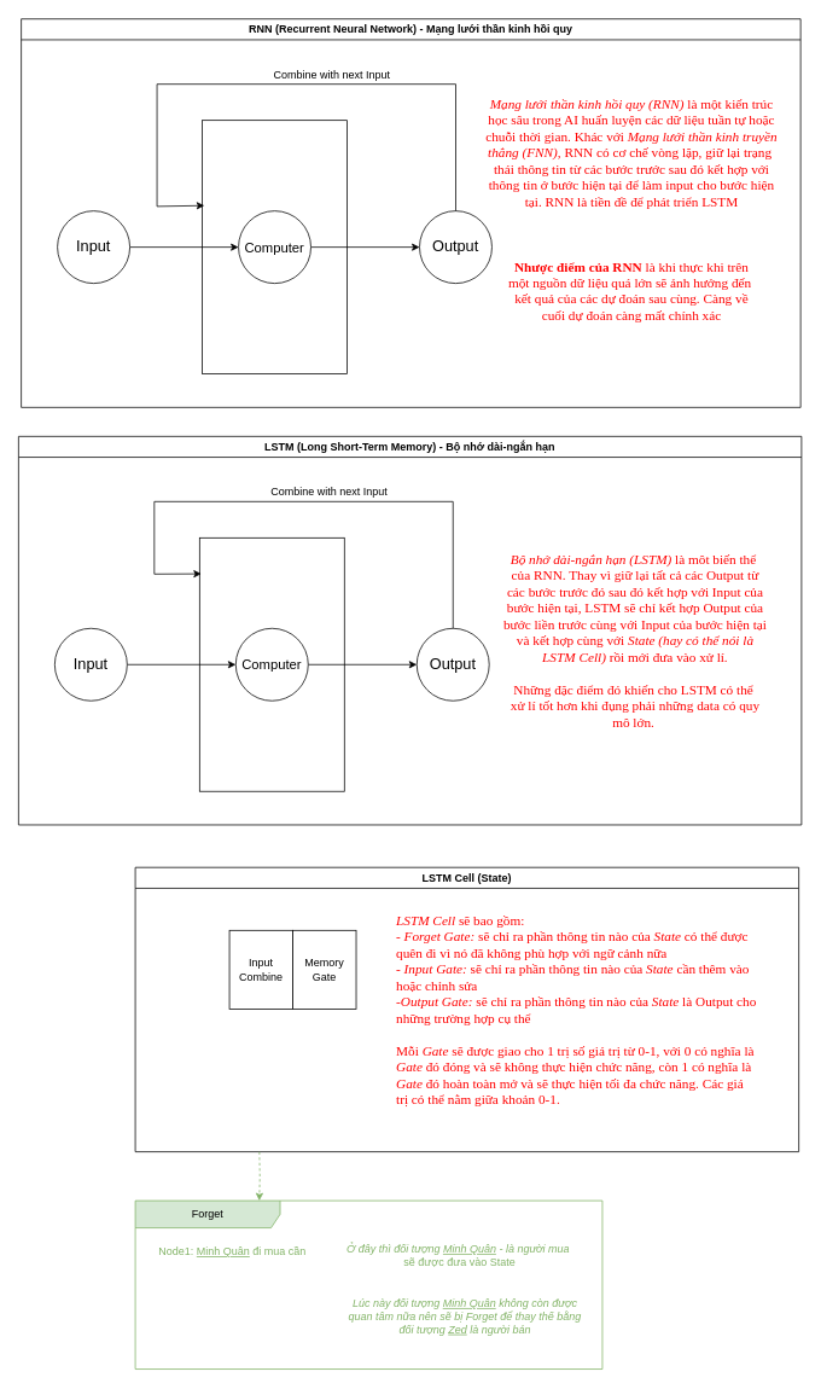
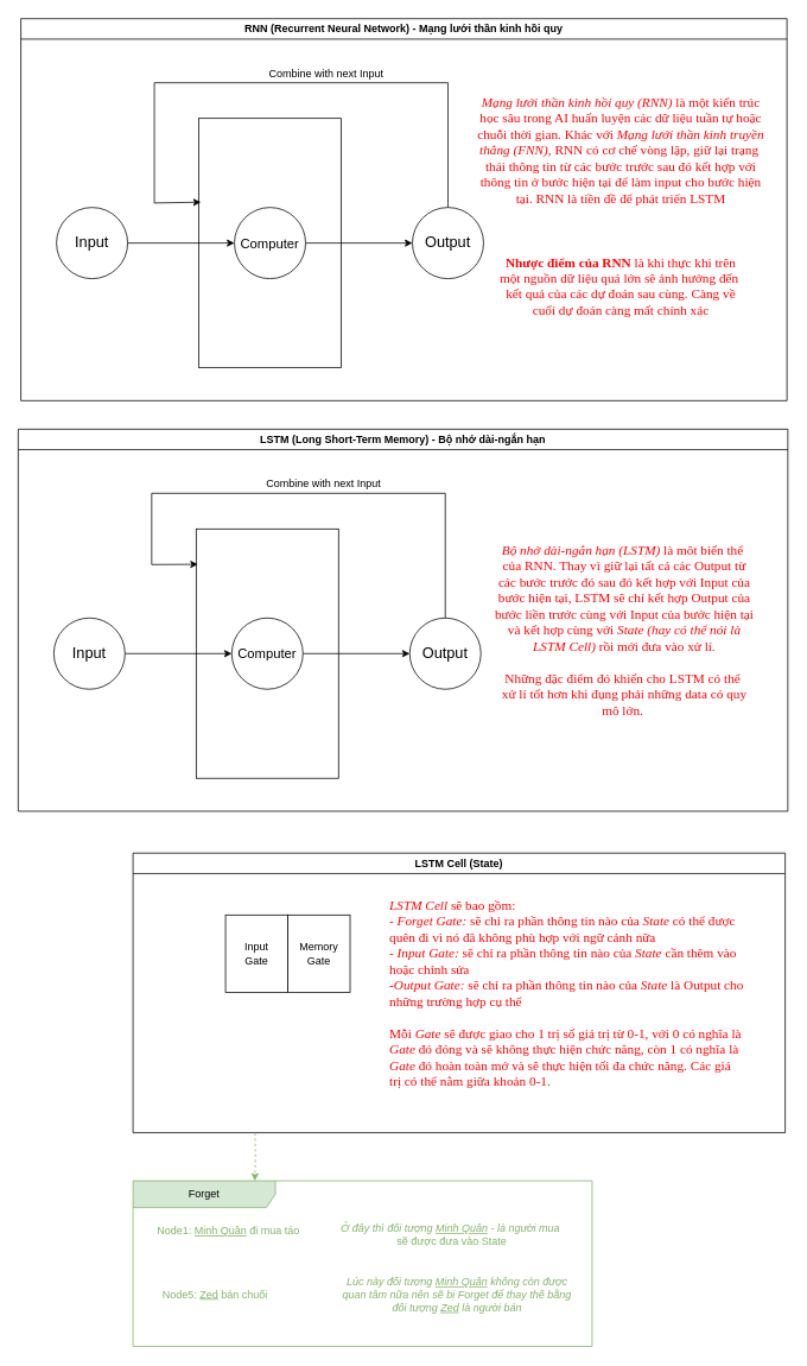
  <mxCell id="0" />
  <mxCell id="1" parent="0" />
  <mxCell id="2" value="RNN (Recurrent Neural Network) - Mạng lưới thần kinh hồi quy" style="swimlane;whiteSpace=wrap;html=1;" vertex="1" parent="1"><mxGeometry x="23" y="20" width="861" height="429" as="geometry" /></mxCell>
  <mxCell id="3" value="" style="group" vertex="1" connectable="0" parent="2"><mxGeometry x="40" y="49" width="480" height="343" as="geometry" /></mxCell>
  <mxCell id="4" value="" style="rounded=0;whiteSpace=wrap;html=1;" vertex="1" parent="3"><mxGeometry x="160" y="63" width="160" height="280" as="geometry" /></mxCell>
  <mxCell id="5" value="" style="edgeStyle=orthogonalEdgeStyle;rounded=0;orthogonalLoop=1;jettySize=auto;html=1;" edge="1" parent="3" source="6" target="9"><mxGeometry relative="1" as="geometry" /></mxCell>
  <mxCell id="6" value="&lt;font style=&quot;font-size: 17px;&quot;&gt;Input&lt;/font&gt;" style="ellipse;whiteSpace=wrap;html=1;aspect=fixed;" vertex="1" parent="3"><mxGeometry y="163" width="80" height="80" as="geometry" /></mxCell>
  <mxCell id="7" value="&lt;font style=&quot;font-size: 17px;&quot;&gt;Output&lt;/font&gt;" style="ellipse;whiteSpace=wrap;html=1;aspect=fixed;" vertex="1" parent="3"><mxGeometry x="400" y="163" width="80" height="80" as="geometry" /></mxCell>
  <mxCell id="8" style="edgeStyle=orthogonalEdgeStyle;rounded=0;orthogonalLoop=1;jettySize=auto;html=1;" edge="1" parent="3" source="9" target="7"><mxGeometry relative="1" as="geometry" /></mxCell>
  <mxCell id="9" value="&lt;font style=&quot;font-size: 15px;&quot;&gt;Computer&lt;/font&gt;" style="ellipse;whiteSpace=wrap;html=1;aspect=fixed;" vertex="1" parent="3"><mxGeometry x="200" y="163" width="80" height="80" as="geometry" /></mxCell>
  <mxCell id="10" value="" style="endArrow=classic;html=1;rounded=0;entryX=0.014;entryY=0.336;entryDx=0;entryDy=0;entryPerimeter=0;" edge="1" parent="3" source="7" target="4"><mxGeometry width="50" height="50" relative="1" as="geometry"><mxPoint x="440" y="143" as="sourcePoint" /><mxPoint x="490" y="93" as="targetPoint" /><Array as="points"><mxPoint x="440" y="23" /><mxPoint x="110" y="23" /><mxPoint x="110" y="158" /></Array></mxGeometry></mxCell>
  <mxCell id="11" value="Combine with next Input" style="text;html=1;align=center;verticalAlign=middle;resizable=0;points=[];autosize=1;strokeColor=none;fillColor=none;" vertex="1" parent="3"><mxGeometry x="229" width="147" height="26" as="geometry" /></mxCell>
  <mxCell id="12" value="&lt;font style=&quot;font-size: 15px;&quot;&gt;Mạng lưới thần kinh hồi quy (RNN) &lt;span style=&quot;font-style: normal;&quot;&gt;là một kiến trúc&lt;/span&gt;&lt;/font&gt;&lt;div&gt;&lt;span style=&quot;font-style: normal;&quot;&gt;&lt;font style=&quot;font-size: 15px;&quot;&gt;học sâu trong AI huấn luyện các dữ liệu tuần tự hoặc&lt;/font&gt;&lt;/span&gt;&lt;/div&gt;&lt;div&gt;&lt;font style=&quot;font-size: 15px;&quot;&gt;&lt;span style=&quot;font-style: normal;&quot;&gt;chuỗi thời gian. Khác với &lt;/span&gt;Mạng lưới thần kinh truyền&lt;/font&gt;&lt;/div&gt;&lt;div&gt;&lt;font style=&quot;font-size: 15px;&quot;&gt;thẳng (FNN), &lt;span style=&quot;font-style: normal;&quot;&gt;RNN có cơ chế vòng lặp, giữ lại trạng&amp;nbsp;&lt;/span&gt;&lt;/font&gt;&lt;/div&gt;&lt;div&gt;&lt;span style=&quot;font-style: normal;&quot;&gt;&lt;font style=&quot;font-size: 15px;&quot;&gt;thái thông tin từ các bước trước sau đó kết hợp với&lt;/font&gt;&lt;/span&gt;&lt;/div&gt;&lt;div&gt;&lt;span style=&quot;font-style: normal;&quot;&gt;&lt;font style=&quot;font-size: 15px;&quot;&gt;thông tin ở bước hiện tại để làm input cho bước hiện&lt;/font&gt;&lt;/span&gt;&lt;/div&gt;&lt;div&gt;&lt;span style=&quot;font-style: normal;&quot;&gt;&lt;font style=&quot;font-size: 15px;&quot;&gt;tại. RNN là tiền đề để phát triển LSTM&lt;/font&gt;&lt;/span&gt;&lt;/div&gt;&lt;div style=&quot;&quot;&gt;&lt;span style=&quot;font-style: normal;&quot;&gt;&lt;font style=&quot;font-size: 15px;&quot;&gt;&lt;br&gt;&lt;/font&gt;&lt;/span&gt;&lt;/div&gt;&lt;div style=&quot;&quot;&gt;&lt;span style=&quot;font-style: normal;&quot;&gt;&lt;font style=&quot;font-size: 15px;&quot;&gt;&lt;br&gt;&lt;/font&gt;&lt;/span&gt;&lt;/div&gt;&lt;div&gt;&lt;span style=&quot;font-style: normal;&quot;&gt;&lt;font style=&quot;font-size: 15px;&quot;&gt;&lt;br&gt;&lt;/font&gt;&lt;/span&gt;&lt;/div&gt;&lt;div&gt;&lt;span style=&quot;font-style: normal;&quot;&gt;&lt;font style=&quot;font-size: 15px;&quot;&gt;&lt;b&gt;Nhược điểm của RNN&lt;/b&gt;&amp;nbsp;là khi thực khi trên&lt;/font&gt;&lt;/span&gt;&lt;/div&gt;&lt;div&gt;&lt;span style=&quot;font-style: normal;&quot;&gt;&lt;font style=&quot;font-size: 15px;&quot;&gt;một nguồn dữ liệu quá lớn sẽ ảnh hưởng đến&amp;nbsp;&lt;/font&gt;&lt;/span&gt;&lt;/div&gt;&lt;div&gt;&lt;span style=&quot;font-style: normal;&quot;&gt;&lt;font style=&quot;font-size: 15px;&quot;&gt;kết quả của các dự đoán sau cùng. Càng về&lt;/font&gt;&lt;/span&gt;&lt;/div&gt;&lt;div&gt;&lt;span style=&quot;font-style: normal;&quot;&gt;&lt;font style=&quot;font-size: 15px;&quot;&gt;cuối dự đoán càng mất chính xác&lt;/font&gt;&lt;/span&gt;&lt;/div&gt;" style="text;html=1;align=center;verticalAlign=middle;resizable=0;points=[];autosize=1;strokeColor=none;fillColor=none;fontFamily=Times New Roman;fontStyle=2;fontColor=light-dark(#ff0000, #ededed);" vertex="1" parent="2"><mxGeometry x="504" y="78" width="340" height="264" as="geometry" /></mxCell>
  <mxCell id="13" value="LSTM Cell (State)" style="swimlane;whiteSpace=wrap;html=1;" vertex="1" parent="1"><mxGeometry x="149" y="957" width="733" height="314" as="geometry" /></mxCell>
  <mxCell id="14" value="" style="group" vertex="1" connectable="0" parent="13"><mxGeometry x="34" y="69.5" width="210" height="87" as="geometry" /></mxCell>
- <mxCell id="15" value="Input&lt;div&gt;Combine&lt;/div&gt;" style="rounded=0;whiteSpace=wrap;html=1;" vertex="1" parent="14"><mxGeometry x="70" width="70" height="87" as="geometry" /></mxCell>
+ <mxCell id="15" value="Input&lt;div&gt;Gate&lt;/div&gt;" style="rounded=0;whiteSpace=wrap;html=1;" vertex="1" parent="14"><mxGeometry x="70" width="70" height="87" as="geometry" /></mxCell>
  <mxCell id="16" value="Memory&lt;div&gt;Gate&lt;/div&gt;" style="rounded=0;whiteSpace=wrap;html=1;" vertex="1" parent="14"><mxGeometry x="140" width="70" height="87" as="geometry" /></mxCell>
  <mxCell id="17" value="&lt;div style=&quot;text-align: left;&quot;&gt;&lt;span style=&quot;font-size: 15px; background-color: transparent; color: light-dark(rgb(255, 0, 0), rgb(237, 237, 237));&quot;&gt;LSTM Cell &lt;/span&gt;&lt;span style=&quot;font-size: 15px; background-color: transparent; color: light-dark(rgb(255, 0, 0), rgb(237, 237, 237)); font-style: normal;&quot;&gt;sẽ bao gồm:&lt;/span&gt;&lt;/div&gt;&lt;div style=&quot;text-align: left;&quot;&gt;&lt;span style=&quot;background-color: transparent; color: light-dark(rgb(255, 0, 0), rgb(237, 237, 237));&quot;&gt;&lt;font style=&quot;font-size: 15px;&quot;&gt;- Forget Gate: &lt;span style=&quot;font-style: normal;&quot;&gt;sẽ chỉ ra phần thông tin nào của &lt;/span&gt;State&lt;span style=&quot;font-style: normal;&quot;&gt;&amp;nbsp;có thể được&lt;/span&gt;&lt;/font&gt;&lt;/span&gt;&lt;/div&gt;&lt;div style=&quot;text-align: left;&quot;&gt;&lt;span style=&quot;background-color: transparent; color: light-dark(rgb(255, 0, 0), rgb(237, 237, 237));&quot;&gt;&lt;font style=&quot;font-size: 15px;&quot;&gt;&lt;span style=&quot;font-style: normal;&quot;&gt;quên đi vì nó đã không phù hợp với ngữ cảnh nữa&lt;/span&gt;&lt;/font&gt;&lt;/span&gt;&lt;/div&gt;&lt;div style=&quot;text-align: left;&quot;&gt;&lt;span style=&quot;background-color: transparent; color: light-dark(rgb(255, 0, 0), rgb(237, 237, 237));&quot;&gt;&lt;font style=&quot;font-size: 15px;&quot;&gt;- Input Gate: &lt;span style=&quot;font-style: normal;&quot;&gt;sẽ chỉ ra phần thông tin nào của &lt;/span&gt;State&lt;span style=&quot;font-style: normal;&quot;&gt; cần thêm vào&lt;/span&gt;&lt;/font&gt;&lt;/span&gt;&lt;/div&gt;&lt;div style=&quot;text-align: left;&quot;&gt;&lt;span style=&quot;background-color: transparent; color: light-dark(rgb(255, 0, 0), rgb(237, 237, 237));&quot;&gt;&lt;font style=&quot;font-size: 15px;&quot;&gt;&lt;span style=&quot;font-style: normal;&quot;&gt;hoặc chỉnh&amp;nbsp;&lt;/span&gt;&lt;/font&gt;&lt;/span&gt;&lt;span style=&quot;font-style: normal; font-size: 15px; background-color: transparent; color: light-dark(rgb(255, 0, 0), rgb(237, 237, 237));&quot;&gt;sửa&amp;nbsp;&lt;/span&gt;&lt;/div&gt;&lt;div style=&quot;text-align: left;&quot;&gt;&lt;span style=&quot;background-color: transparent; color: light-dark(rgb(255, 0, 0), rgb(237, 237, 237));&quot;&gt;&lt;font style=&quot;font-size: 15px;&quot;&gt;-Output Gate: &lt;span style=&quot;font-style: normal;&quot;&gt;sẽ chỉ ra phần thông tin nào của &lt;/span&gt;State&lt;span style=&quot;font-style: normal;&quot;&gt;&amp;nbsp;là Output cho&lt;/span&gt;&lt;/font&gt;&lt;/span&gt;&lt;/div&gt;&lt;div style=&quot;text-align: left;&quot;&gt;&lt;span style=&quot;background-color: transparent; color: light-dark(rgb(255, 0, 0), rgb(237, 237, 237));&quot;&gt;&lt;font style=&quot;font-size: 15px;&quot;&gt;&lt;span style=&quot;font-style: normal;&quot;&gt;những trường hợp cụ thể&lt;/span&gt;&lt;/font&gt;&lt;/span&gt;&lt;/div&gt;&lt;div style=&quot;text-align: left;&quot;&gt;&lt;span style=&quot;background-color: transparent; color: light-dark(rgb(255, 0, 0), rgb(237, 237, 237));&quot;&gt;&lt;font style=&quot;font-size: 15px;&quot;&gt;&lt;span style=&quot;font-style: normal;&quot;&gt;&lt;br&gt;&lt;/span&gt;&lt;/font&gt;&lt;/span&gt;&lt;/div&gt;&lt;div style=&quot;text-align: left;&quot;&gt;&lt;span style=&quot;background-color: transparent; color: light-dark(rgb(255, 0, 0), rgb(237, 237, 237));&quot;&gt;&lt;font style=&quot;font-size: 15px;&quot;&gt;&lt;span style=&quot;font-style: normal;&quot;&gt;Mỗi &lt;/span&gt;Gate&lt;span style=&quot;font-style: normal;&quot;&gt; sẽ được giao cho 1 trị số giá trị từ 0-1, với 0 có nghĩa là&lt;/span&gt;&lt;/font&gt;&lt;/span&gt;&lt;/div&gt;&lt;div style=&quot;text-align: left;&quot;&gt;&lt;span style=&quot;background-color: transparent; color: light-dark(rgb(255, 0, 0), rgb(237, 237, 237));&quot;&gt;&lt;font style=&quot;font-size: 15px;&quot;&gt;Gate &lt;span style=&quot;font-style: normal;&quot;&gt;đó đóng và sẽ không thực hiện chức năng, còn 1 có nghĩa là&amp;nbsp;&lt;/span&gt;&lt;/font&gt;&lt;/span&gt;&lt;/div&gt;&lt;div style=&quot;text-align: left;&quot;&gt;&lt;span style=&quot;background-color: transparent; color: light-dark(rgb(255, 0, 0), rgb(237, 237, 237));&quot;&gt;&lt;font style=&quot;font-size: 15px;&quot;&gt;Gate &lt;span style=&quot;font-style: normal;&quot;&gt;đó hoàn toàn mở và sẽ thực hiện tối đa chức năng. Các giá&amp;nbsp;&lt;/span&gt;&lt;/font&gt;&lt;/span&gt;&lt;/div&gt;&lt;div style=&quot;text-align: left;&quot;&gt;&lt;span style=&quot;background-color: transparent; color: light-dark(rgb(255, 0, 0), rgb(237, 237, 237));&quot;&gt;&lt;font style=&quot;font-size: 15px;&quot;&gt;&lt;span style=&quot;font-style: normal;&quot;&gt;trị có thể nằm giữa khoản 0-1.&lt;/span&gt;&lt;/font&gt;&lt;/span&gt;&lt;/div&gt;" style="text;html=1;align=center;verticalAlign=middle;resizable=0;points=[];autosize=1;strokeColor=none;fillColor=none;fontFamily=Times New Roman;fontStyle=2;fontColor=light-dark(#ff0000, #ededed);" vertex="1" parent="13"><mxGeometry x="280" y="43" width="414" height="228" as="geometry" /></mxCell>
  <mxCell id="18" value="LSTM (Long Short-Term Memory) - Bộ nhớ dài-ngắn hạn" style="swimlane;whiteSpace=wrap;html=1;" vertex="1" parent="1"><mxGeometry x="20" y="481" width="865" height="429" as="geometry" /></mxCell>
  <mxCell id="19" value="" style="group" vertex="1" connectable="0" parent="18"><mxGeometry x="40" y="49" width="480" height="343" as="geometry" /></mxCell>
  <mxCell id="20" value="" style="rounded=0;whiteSpace=wrap;html=1;" vertex="1" parent="19"><mxGeometry x="160" y="63" width="160" height="280" as="geometry" /></mxCell>
  <mxCell id="21" value="" style="edgeStyle=orthogonalEdgeStyle;rounded=0;orthogonalLoop=1;jettySize=auto;html=1;" edge="1" parent="19" source="22" target="25"><mxGeometry relative="1" as="geometry" /></mxCell>
  <mxCell id="22" value="&lt;font style=&quot;font-size: 17px;&quot;&gt;Input&lt;/font&gt;" style="ellipse;whiteSpace=wrap;html=1;aspect=fixed;" vertex="1" parent="19"><mxGeometry y="163" width="80" height="80" as="geometry" /></mxCell>
  <mxCell id="23" value="&lt;font style=&quot;font-size: 17px;&quot;&gt;Output&lt;/font&gt;" style="ellipse;whiteSpace=wrap;html=1;aspect=fixed;" vertex="1" parent="19"><mxGeometry x="400" y="163" width="80" height="80" as="geometry" /></mxCell>
  <mxCell id="24" style="edgeStyle=orthogonalEdgeStyle;rounded=0;orthogonalLoop=1;jettySize=auto;html=1;" edge="1" parent="19" source="25" target="23"><mxGeometry relative="1" as="geometry" /></mxCell>
  <mxCell id="25" value="&lt;font style=&quot;font-size: 15px;&quot;&gt;Computer&lt;/font&gt;" style="ellipse;whiteSpace=wrap;html=1;aspect=fixed;" vertex="1" parent="19"><mxGeometry x="200" y="163" width="80" height="80" as="geometry" /></mxCell>
  <mxCell id="26" value="" style="endArrow=classic;html=1;rounded=0;entryX=0.012;entryY=0.142;entryDx=0;entryDy=0;entryPerimeter=0;" edge="1" parent="19" source="23" target="20"><mxGeometry width="50" height="50" relative="1" as="geometry"><mxPoint x="440" y="143" as="sourcePoint" /><mxPoint x="490" y="93" as="targetPoint" /><Array as="points"><mxPoint x="440" y="23" /><mxPoint x="110" y="23" /><mxPoint x="110" y="103" /></Array></mxGeometry></mxCell>
  <mxCell id="27" value="Combine with next Input" style="text;html=1;align=center;verticalAlign=middle;resizable=0;points=[];autosize=1;strokeColor=none;fillColor=none;" vertex="1" parent="19"><mxGeometry x="229" width="147" height="26" as="geometry" /></mxCell>
  <mxCell id="28" value="&lt;span style=&quot;font-size: 15px;&quot;&gt;Bộ nhớ dài-ngắn hạn (LSTM) &lt;span style=&quot;font-style: normal;&quot;&gt;là môt biến thể&amp;nbsp;&lt;/span&gt;&lt;/span&gt;&lt;div&gt;&lt;span style=&quot;font-size: 15px;&quot;&gt;&lt;span style=&quot;font-style: normal;&quot;&gt;của RNN. Thay vì giữ lại tất cả các Output từ&lt;/span&gt;&lt;/span&gt;&lt;/div&gt;&lt;div&gt;&lt;span style=&quot;font-size: 15px; font-style: normal;&quot;&gt;các bước trước đó sau đó kết hợp với Input của&lt;/span&gt;&lt;/div&gt;&lt;div&gt;&lt;span style=&quot;font-size: 15px; font-style: normal;&quot;&gt;bước hiện tại, LSTM sẽ chỉ kết hợp Output của&lt;/span&gt;&lt;/div&gt;&lt;div&gt;&lt;span style=&quot;font-size: 15px; font-style: normal;&quot;&gt;bước liền trước cùng với Input của bước hiện tại&lt;/span&gt;&lt;/div&gt;&lt;div&gt;&lt;span style=&quot;font-size: 15px; font-style: normal;&quot;&gt;và kết hợp cùng với &lt;/span&gt;&lt;span style=&quot;font-size: 15px;&quot;&gt;State (hay có thể nói là&lt;/span&gt;&lt;/div&gt;&lt;div&gt;&lt;span style=&quot;font-size: 15px;&quot;&gt;LSTM Cell) &lt;span style=&quot;font-style: normal;&quot;&gt;rồi mới đưa vào xử lí&lt;/span&gt;.&lt;br&gt;&lt;/span&gt;&lt;span style=&quot;font-size: 15px; font-style: normal;&quot;&gt;&lt;br&gt;Những đặc điểm đó khiến cho LSTM có thể&amp;nbsp;&lt;/span&gt;&lt;/div&gt;&lt;div&gt;&lt;span style=&quot;font-size: 15px; font-style: normal;&quot;&gt;xử lí tốt hơn khi đụng phải những data có quy&lt;/span&gt;&lt;/div&gt;&lt;div&gt;&lt;span style=&quot;font-size: 15px; font-style: normal;&quot;&gt;mô lớn.&amp;nbsp;&lt;/span&gt;&lt;/div&gt;" style="text;html=1;align=center;verticalAlign=middle;resizable=0;points=[];autosize=1;strokeColor=none;fillColor=none;fontFamily=Times New Roman;fontStyle=2;fontColor=light-dark(#ff0000, #ededed);" vertex="1" parent="18"><mxGeometry x="526" y="120" width="309" height="210" as="geometry" /></mxCell>
  <mxCell id="29" value="Forget" style="shape=umlFrame;whiteSpace=wrap;html=1;pointerEvents=0;recursiveResize=0;container=1;collapsible=0;width=160;fillColor=#d5e8d4;strokeColor=#82b366;" vertex="1" parent="1"><mxGeometry x="149" y="1325" width="516" height="186" as="geometry" /></mxCell>
- <mxCell id="30" value="&lt;font style=&quot;color: rgb(130, 179, 102);&quot;&gt;Node1: &lt;u&gt;Minh Quân&lt;/u&gt; đi mua cần&lt;/font&gt;" style="text;html=1;align=center;verticalAlign=middle;resizable=0;points=[];autosize=1;strokeColor=none;fillColor=none;fontColor=#99FF99;" vertex="1" parent="29"><mxGeometry x="18" y="44" width="178" height="26" as="geometry" /></mxCell>
+ <mxCell id="30" value="&lt;font style=&quot;color: rgb(130, 179, 102);&quot;&gt;Node1: &lt;u&gt;Minh Quân&lt;/u&gt; đi mua táo&lt;/font&gt;" style="text;html=1;align=center;verticalAlign=middle;resizable=0;points=[];autosize=1;strokeColor=none;fillColor=none;fontColor=#99FF99;" vertex="1" parent="29"><mxGeometry x="18" y="44" width="178" height="26" as="geometry" /></mxCell>
+ <mxCell id="31" value="&lt;font style=&quot;color: rgb(130, 179, 102);&quot;&gt;Node5: &lt;u&gt;Zed&lt;/u&gt;&amp;nbsp;bán chuối&lt;/font&gt;" style="text;html=1;align=center;verticalAlign=middle;resizable=0;points=[];autosize=1;strokeColor=none;fillColor=none;fontColor=#99FF99;" vertex="1" parent="29"><mxGeometry x="24" y="115" width="136" height="26" as="geometry" /></mxCell>
  <mxCell id="32" value="&lt;font color=&quot;#82b366&quot;&gt;&lt;i&gt;Ở đây thì đối tượng &lt;/i&gt;&lt;i style=&quot;text-decoration-line: underline;&quot;&gt;Minh Quân&lt;/i&gt;&lt;i style=&quot;&quot;&gt;&amp;nbsp;- là người mua&amp;nbsp;&lt;/i&gt;&lt;/font&gt;&lt;div&gt;&lt;font color=&quot;#82b366&quot;&gt;sẽ được&amp;nbsp;&lt;/font&gt;&lt;span style=&quot;color: rgb(130, 179, 102); background-color: transparent;&quot;&gt;đưa vào State&lt;/span&gt;&lt;/div&gt;" style="text;html=1;align=center;verticalAlign=middle;resizable=0;points=[];autosize=1;strokeColor=none;fillColor=none;fontColor=#99FF99;" vertex="1" parent="29"><mxGeometry x="224" y="40" width="268" height="41" as="geometry" /></mxCell>
  <mxCell id="33" value="&lt;font color=&quot;#82b366&quot;&gt;&lt;i&gt;Lúc này đối tượng &lt;/i&gt;&lt;i style=&quot;text-decoration-line: underline;&quot;&gt;Minh Quân&lt;/i&gt;&amp;nbsp;&lt;i&gt;không còn được&lt;/i&gt;&lt;/font&gt;&lt;div&gt;&lt;font color=&quot;#82b366&quot;&gt;&lt;i&gt;quan tâm nữa nên sẽ bị Forget để thay thế bằng&lt;/i&gt;&lt;/font&gt;&lt;/div&gt;&lt;div&gt;&lt;font color=&quot;#82b366&quot;&gt;&lt;i&gt;đối tượng &lt;u&gt;Zed&lt;/u&gt;&amp;nbsp;là người bán&lt;/i&gt;&lt;/font&gt;&lt;/div&gt;" style="text;html=1;align=center;verticalAlign=middle;resizable=0;points=[];autosize=1;strokeColor=none;fillColor=none;fontColor=#99FF99;" vertex="1" parent="29"><mxGeometry x="226" y="100.5" width="275" height="55" as="geometry" /></mxCell>
  <mxCell id="34" style="edgeStyle=orthogonalEdgeStyle;rounded=0;orthogonalLoop=1;jettySize=auto;html=1;exitX=0.25;exitY=1;exitDx=0;exitDy=0;entryX=0.576;entryY=-0.001;entryDx=0;entryDy=0;entryPerimeter=0;fillColor=#d5e8d4;strokeColor=#82b366;dashed=1;" edge="1" parent="1"><mxGeometry relative="1" as="geometry"><mxPoint x="286.08" y="1271.16" as="sourcePoint" /><mxPoint x="285.998" y="1325" as="targetPoint" /></mxGeometry></mxCell>
